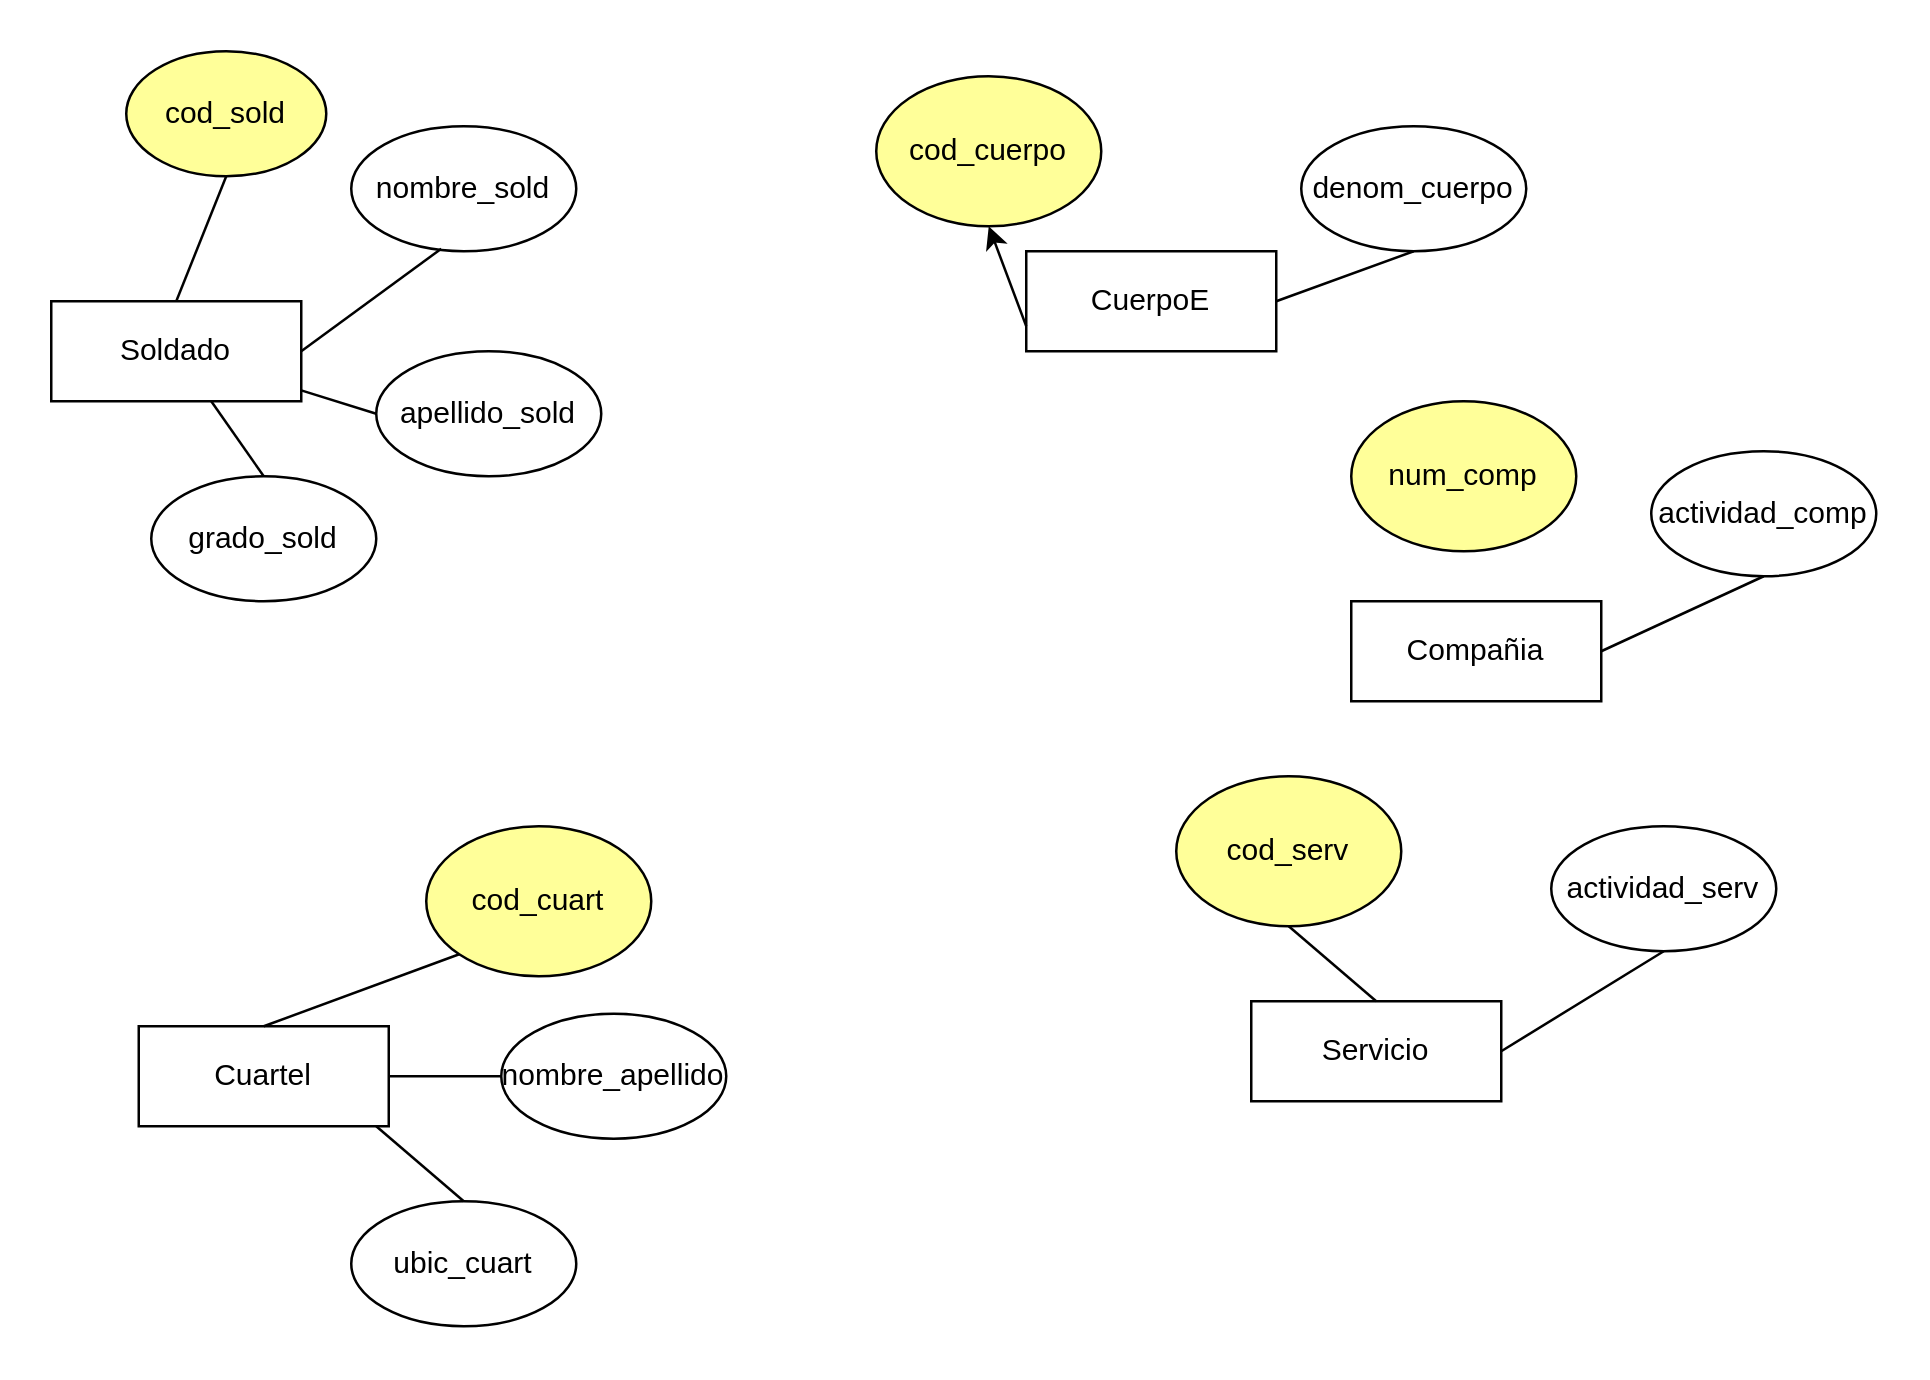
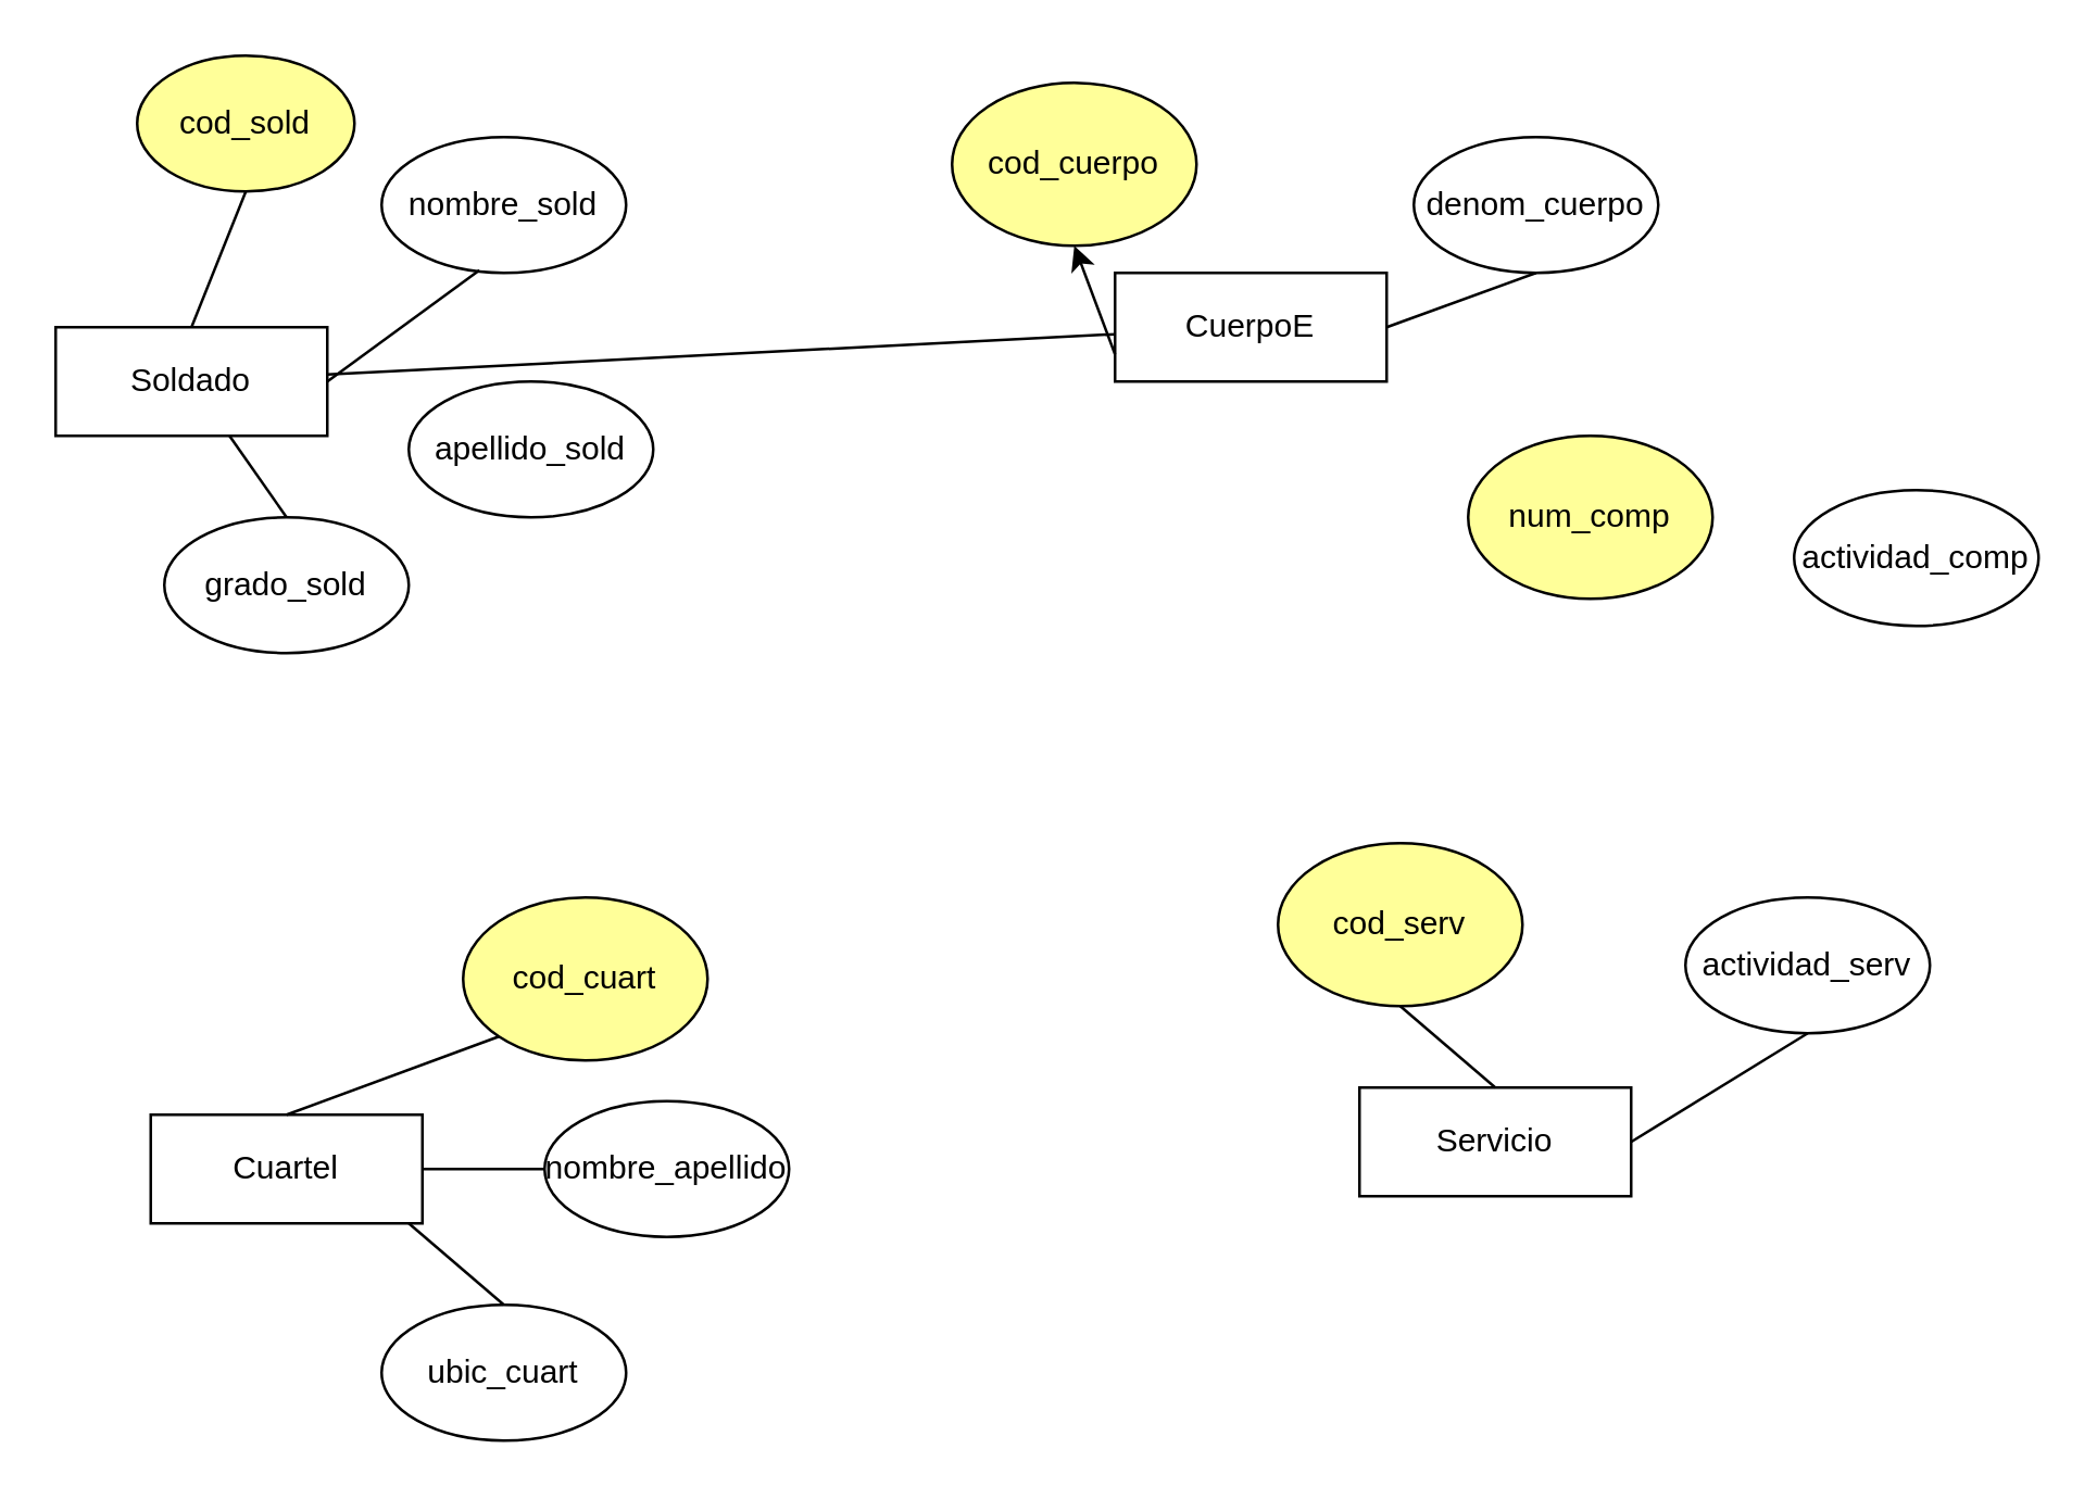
  <mxCell id="0" />
  <mxCell id="1" parent="0" />
  <mxCell id="2" value="Cuartel" style="whiteSpace=wrap;html=1;align=center;" vertex="1" parent="1"><mxGeometry x="55" y="410" width="100" height="40" as="geometry" /></mxCell>
  <mxCell id="3" value="CuerpoE" style="whiteSpace=wrap;html=1;align=center;" vertex="1" parent="1"><mxGeometry x="410" y="100" width="100" height="40" as="geometry" /></mxCell>
  <mxCell id="4" value="Soldado" style="whiteSpace=wrap;html=1;align=center;" vertex="1" parent="1"><mxGeometry x="20" y="120" width="100" height="40" as="geometry" /></mxCell>
- <mxCell id="5" value="Compañia" style="whiteSpace=wrap;html=1;align=center;" vertex="1" parent="1"><mxGeometry x="540" y="240" width="100" height="40" as="geometry" /></mxCell>
  <mxCell id="6" value="Servicio" style="whiteSpace=wrap;html=1;align=center;" vertex="1" parent="1"><mxGeometry x="500" y="400" width="100" height="40" as="geometry" /></mxCell>
  <mxCell id="7" value="cod_sold" style="ellipse;whiteSpace=wrap;html=1;fillColor=#FFFF99;" vertex="1" parent="1"><mxGeometry x="50" y="20" width="80" height="50" as="geometry" /></mxCell>
  <mxCell id="8" value="num_comp" style="ellipse;whiteSpace=wrap;html=1;fillColor=#FFFF99;" vertex="1" parent="1"><mxGeometry x="540" y="160" width="90" height="60" as="geometry" /></mxCell>
  <mxCell id="9" value="cod_serv" style="ellipse;whiteSpace=wrap;html=1;fillColor=#FFFF99;" vertex="1" parent="1"><mxGeometry x="470" y="310" width="90" height="60" as="geometry" /></mxCell>
  <mxCell id="10" value="cod_cuart" style="ellipse;whiteSpace=wrap;html=1;fillColor=#FFFF99;" vertex="1" parent="1"><mxGeometry x="170" y="330" width="90" height="60" as="geometry" /></mxCell>
  <mxCell id="11" value="" style="endArrow=none;html=1;rounded=0;entryX=0.5;entryY=1;entryDx=0;entryDy=0;exitX=0.5;exitY=0;exitDx=0;exitDy=0;" edge="1" parent="1" source="4" target="7"><mxGeometry width="50" height="50" relative="1" as="geometry"><mxPoint x="60" y="125" as="sourcePoint" /><mxPoint x="110" y="75" as="targetPoint" /></mxGeometry></mxCell>
  <mxCell id="12" value="nombre_sold" style="ellipse;whiteSpace=wrap;html=1;fillColor=#FFFFFF;" vertex="1" parent="1"><mxGeometry x="140" y="50" width="90" height="50" as="geometry" /></mxCell>
  <mxCell id="13" value="apellido_sold" style="ellipse;whiteSpace=wrap;html=1;fillColor=#FFFFFF;" vertex="1" parent="1"><mxGeometry x="150" y="140" width="90" height="50" as="geometry" /></mxCell>
  <mxCell id="14" value="grado_sold" style="ellipse;whiteSpace=wrap;html=1;fillColor=#FFFFFF;" vertex="1" parent="1"><mxGeometry x="60" y="190" width="90" height="50" as="geometry" /></mxCell>
  <mxCell id="15" value="" style="endArrow=none;html=1;rounded=0;exitX=1;exitY=0.5;exitDx=0;exitDy=0;entryX=0.4;entryY=0.98;entryDx=0;entryDy=0;entryPerimeter=0;" edge="1" parent="1" source="4" target="12"><mxGeometry width="50" height="50" relative="1" as="geometry"><mxPoint x="130" y="140" as="sourcePoint" /><mxPoint x="180" y="90" as="targetPoint" /></mxGeometry></mxCell>
  <mxCell id="16" value="" style="endArrow=none;html=1;rounded=0;entryX=0.5;entryY=0;entryDx=0;entryDy=0;" edge="1" parent="1" source="4" target="14"><mxGeometry width="50" height="50" relative="1" as="geometry"><mxPoint x="70" y="200" as="sourcePoint" /><mxPoint x="120" y="150" as="targetPoint" /></mxGeometry></mxCell>
- <mxCell id="17" value="" style="endArrow=none;html=1;rounded=0;entryX=0;entryY=0.5;entryDx=0;entryDy=0;" edge="1" parent="1" source="4" target="13"><mxGeometry width="50" height="50" relative="1" as="geometry"><mxPoint x="110" y="190" as="sourcePoint" /><mxPoint x="160" y="140" as="targetPoint" /></mxGeometry></mxCell>
+ <mxCell id="17" value="" style="endArrow=none;html=1;rounded=0;" edge="1" parent="1" source="4" target="3"><mxGeometry width="50" height="50" relative="1" as="geometry"><mxPoint x="110" y="190" as="sourcePoint" /><mxPoint x="160" y="140" as="targetPoint" /></mxGeometry></mxCell>
  <mxCell id="18" value="nombre_apellido" style="ellipse;whiteSpace=wrap;html=1;fillColor=#FFFFFF;" vertex="1" parent="1"><mxGeometry x="200" y="405" width="90" height="50" as="geometry" /></mxCell>
  <mxCell id="19" value="ubic_cuart" style="ellipse;whiteSpace=wrap;html=1;fillColor=#FFFFFF;" vertex="1" parent="1"><mxGeometry x="140" y="480" width="90" height="50" as="geometry" /></mxCell>
  <mxCell id="20" value="" style="endArrow=none;html=1;rounded=0;exitX=0.5;exitY=0;exitDx=0;exitDy=0;entryX=0;entryY=1;entryDx=0;entryDy=0;" edge="1" parent="1" source="2" target="10"><mxGeometry width="50" height="50" relative="1" as="geometry"><mxPoint x="130" y="420" as="sourcePoint" /><mxPoint x="180" y="370" as="targetPoint" /></mxGeometry></mxCell>
  <mxCell id="21" value="" style="endArrow=none;html=1;rounded=0;entryX=0;entryY=0.5;entryDx=0;entryDy=0;exitX=1;exitY=0.5;exitDx=0;exitDy=0;" edge="1" parent="1" source="2" target="18"><mxGeometry width="50" height="50" relative="1" as="geometry"><mxPoint x="140" y="440" as="sourcePoint" /><mxPoint x="190" y="390" as="targetPoint" /></mxGeometry></mxCell>
  <mxCell id="22" value="" style="endArrow=none;html=1;rounded=0;entryX=0.5;entryY=0;entryDx=0;entryDy=0;" edge="1" parent="1" target="19"><mxGeometry width="50" height="50" relative="1" as="geometry"><mxPoint x="150" y="450" as="sourcePoint" /><mxPoint x="210" y="440" as="targetPoint" /></mxGeometry></mxCell>
  <mxCell id="23" value="cod_cuerpo" style="ellipse;whiteSpace=wrap;html=1;fillColor=#FFFF99;" vertex="1" parent="1"><mxGeometry x="350" y="30" width="90" height="60" as="geometry" /></mxCell>
  <mxCell id="24" value="denom_cuerpo" style="ellipse;whiteSpace=wrap;html=1;fillColor=#FFFFFF;" vertex="1" parent="1"><mxGeometry x="520" y="50" width="90" height="50" as="geometry" /></mxCell>
  <mxCell id="25" value="" style="endArrow=classic;html=1;rounded=0;entryX=0.5;entryY=1;entryDx=0;entryDy=0;exitX=0;exitY=0.75;exitDx=0;exitDy=0;" edge="1" parent="1" source="3" target="23"><mxGeometry width="50" height="50" relative="1" as="geometry"><mxPoint x="340" y="260" as="sourcePoint" /><mxPoint x="390" y="210" as="targetPoint" /></mxGeometry></mxCell>
  <mxCell id="26" value="" style="endArrow=none;html=1;rounded=0;entryX=0.5;entryY=1;entryDx=0;entryDy=0;exitX=1;exitY=0.5;exitDx=0;exitDy=0;" edge="1" parent="1" source="3" target="24"><mxGeometry width="50" height="50" relative="1" as="geometry"><mxPoint x="420" y="140" as="sourcePoint" /><mxPoint x="405" y="100" as="targetPoint" /></mxGeometry></mxCell>
  <mxCell id="27" value="actividad_comp" style="ellipse;whiteSpace=wrap;html=1;fillColor=#FFFFFF;" vertex="1" parent="1"><mxGeometry x="660" y="180" width="90" height="50" as="geometry" /></mxCell>
- <mxCell id="28" value="" style="endArrow=none;html=1;rounded=0;exitX=1;exitY=0.5;exitDx=0;exitDy=0;entryX=0.5;entryY=1;entryDx=0;entryDy=0;" edge="1" parent="1" source="5" target="27"><mxGeometry width="50" height="50" relative="1" as="geometry"><mxPoint x="635" y="270" as="sourcePoint" /><mxPoint x="685" y="220" as="targetPoint" /></mxGeometry></mxCell>
  <mxCell id="29" value="actividad_serv" style="ellipse;whiteSpace=wrap;html=1;fillColor=#FFFFFF;" vertex="1" parent="1"><mxGeometry x="620" y="330" width="90" height="50" as="geometry" /></mxCell>
  <mxCell id="30" value="" style="endArrow=none;html=1;rounded=0;entryX=0.5;entryY=1;entryDx=0;entryDy=0;exitX=0.5;exitY=0;exitDx=0;exitDy=0;" edge="1" parent="1" source="6" target="9"><mxGeometry width="50" height="50" relative="1" as="geometry"><mxPoint x="340" y="420" as="sourcePoint" /><mxPoint x="390" y="370" as="targetPoint" /></mxGeometry></mxCell>
  <mxCell id="31" value="" style="endArrow=none;html=1;rounded=0;entryX=0.5;entryY=1;entryDx=0;entryDy=0;exitX=1;exitY=0.5;exitDx=0;exitDy=0;" edge="1" parent="1" source="6" target="29"><mxGeometry width="50" height="50" relative="1" as="geometry"><mxPoint x="560" y="410" as="sourcePoint" /><mxPoint x="525" y="380" as="targetPoint" /></mxGeometry></mxCell>
